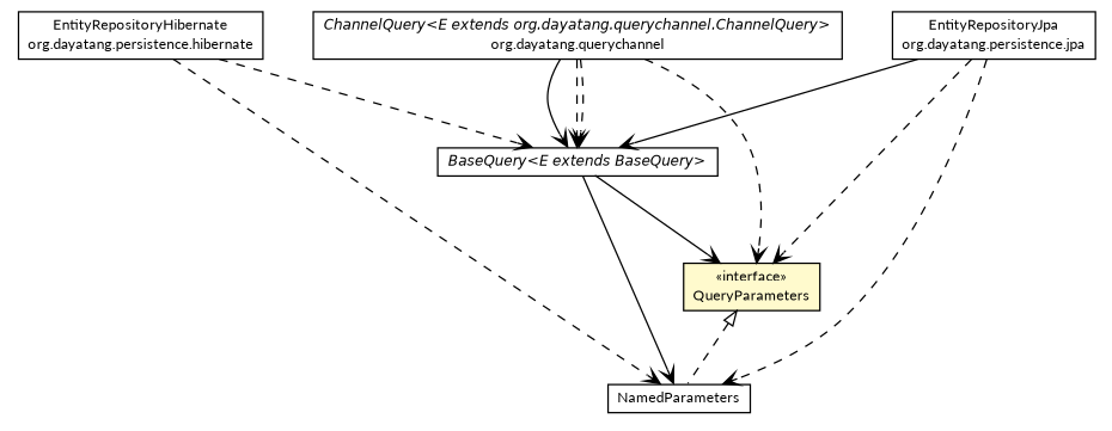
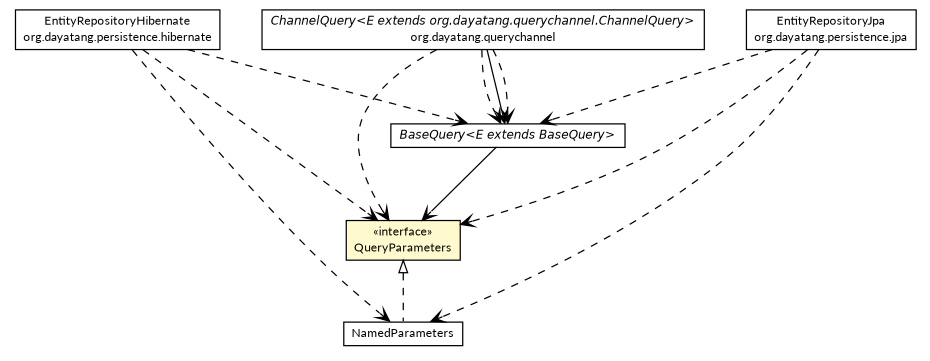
  digraph {
    fontname=Lato
    nodesep=0.25
    ranksep=0.5
    node [fontcolor=black fontname=Lato fontsize=10.0 shape=plaintext]
    edge [fontname=Lato fontsize=10.0 headport=p labelfontname=Helvetica labelfontsize=10 style=dashed tailport=p arrowhead=open color=black fontcolor=black]
    n1 [label=<<table title="org.dayatang.domain.QueryParameters" border="0" cellborder="1" cellspacing="0" cellpadding="2" port="p" bgcolor="lemonChiffon" href="./QueryParameters.html"> 		<tr><td><table border="0" cellspacing="0" cellpadding="1"> <tr><td align="center" balign="center"> &#171;interface&#187; </td></tr> <tr><td align="center" balign="center"> QueryParameters </td></tr> 		</table></td></tr> 		</table>>]
    n2 [label=<<table title="org.dayatang.domain.NamedParameters" border="0" cellborder="1" cellspacing="0" cellpadding="2" port="p" href="./NamedParameters.html"> 		<tr><td><table border="0" cellspacing="0" cellpadding="1"> <tr><td align="center" balign="center"> NamedParameters </td></tr> 		</table></td></tr> 		</table>>]
    n3 [label=<<table title="org.dayatang.domain.BaseQuery" border="0" cellborder="1" cellspacing="0" cellpadding="2" port="p" href="./BaseQuery.html"> 		<tr><td><table border="0" cellspacing="0" cellpadding="1"> <tr><td align="center" balign="center"><font face="Helvetica-Oblique"> BaseQuery&lt;E extends BaseQuery&gt; </font></td></tr> 		</table></td></tr> 		</table>>]
    n4 [label=<<table title="org.dayatang.persistence.hibernate.EntityRepositoryHibernate" border="0" cellborder="1" cellspacing="0" cellpadding="2" port="p" href="../persistence/hibernate/EntityRepositoryHibernate.html"> 		<tr><td><table border="0" cellspacing="0" cellpadding="1"> <tr><td align="center" balign="center"> EntityRepositoryHibernate </td></tr> <tr><td align="center" balign="center"> org.dayatang.persistence.hibernate </td></tr> 		</table></td></tr> 		</table>>]
    n5 [label=<<table title="org.dayatang.persistence.jpa.EntityRepositoryJpa" border="0" cellborder="1" cellspacing="0" cellpadding="2" port="p" href="../persistence/jpa/EntityRepositoryJpa.html"> 		<tr><td><table border="0" cellspacing="0" cellpadding="1"> <tr><td align="center" balign="center"> EntityRepositoryJpa </td></tr> <tr><td align="center" balign="center"> org.dayatang.persistence.jpa </td></tr> 		</table></td></tr> 		</table>>]
    n6 [label=<<table title="org.dayatang.querychannel.ChannelQuery" border="0" cellborder="1" cellspacing="0" cellpadding="2" port="p" href="../querychannel/ChannelQuery.html"> 		<tr><td><table border="0" cellspacing="0" cellpadding="1"> <tr><td align="center" balign="center"><font face="Helvetica-Oblique"> ChannelQuery&lt;E extends org.dayatang.querychannel.ChannelQuery&gt; </font></td></tr> <tr><td align="center" balign="center"> org.dayatang.querychannel </td></tr> 		</table></td></tr> 		</table>>]
    n1 -> n2 [arrowtail=empty dir=back fontsize=10 arrowhead="" color="" fontcolor=""]
    n3 -> n1 [label=" " style=""]
-   n3 -> n2 [label=" " style=""]
+   n4 -> n1 [label=" "]
    n4 -> n2 [label=" "]
    n4 -> n3 [label=" "]
    n5 -> n1 [label=" "]
    n5 -> n2 [label=" "]
-   n5 -> n3 [label=" " style=solid]
+   n5 -> n3 [label=" "]
    n6 -> n1 [label=" "]
    n6 -> n3 [label=" " style=""]
    n6 -> n3 [label=" "]
    n6 -> n3 [label=" "]
  }
